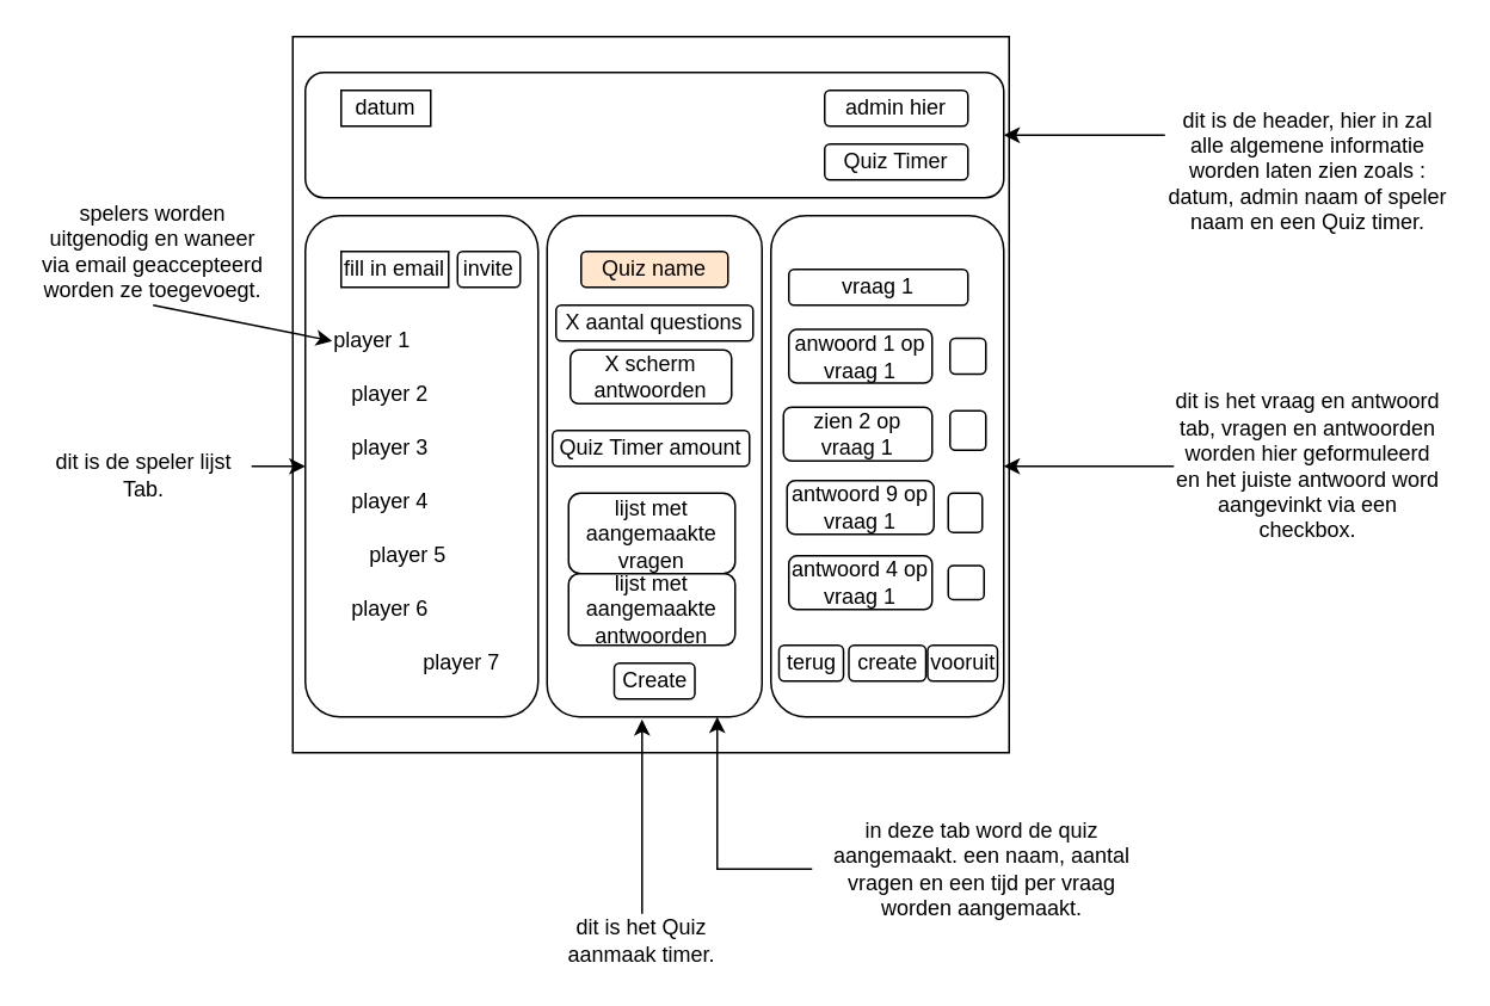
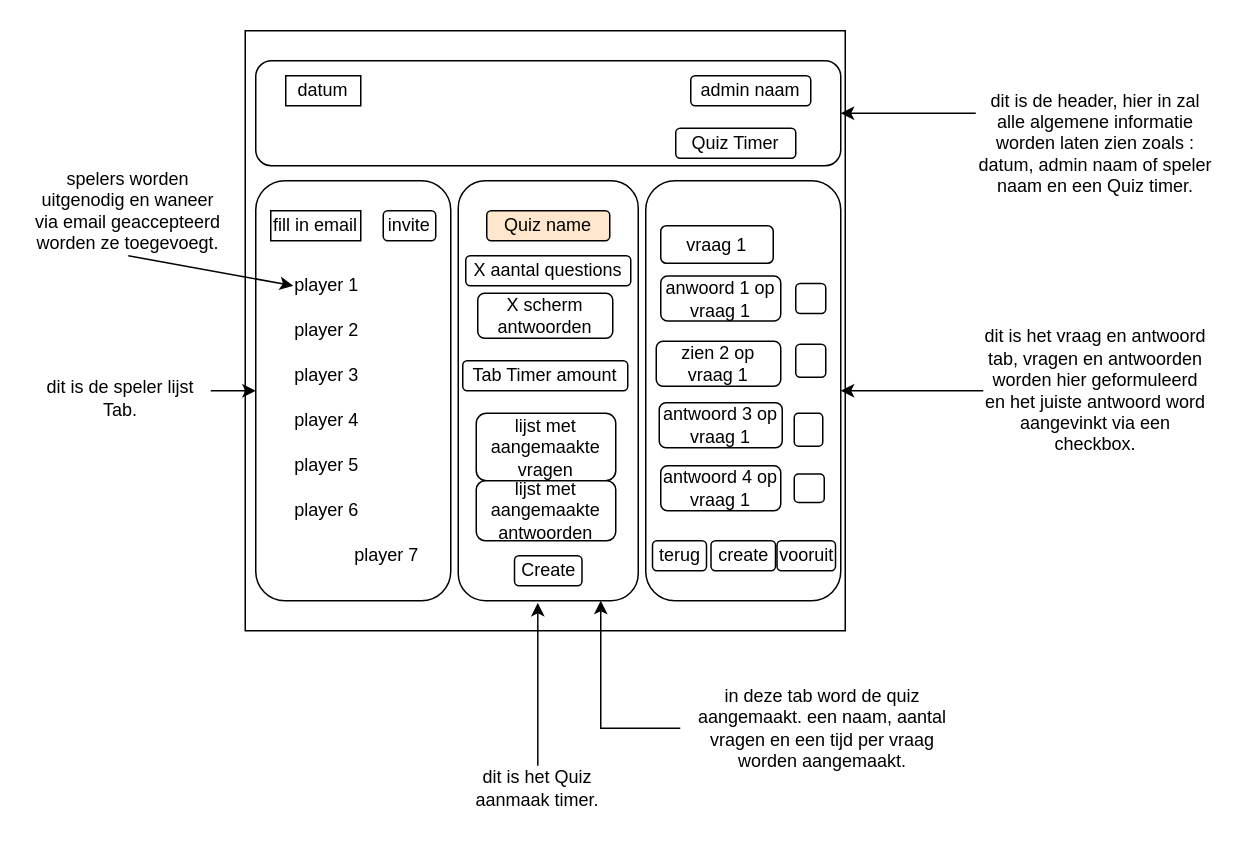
  <mxCell id="0" />
  <mxCell id="1" parent="0" />
  <mxCell id="2" value="" style="whiteSpace=wrap;html=1;aspect=fixed;" vertex="1" parent="1"><mxGeometry x="163" y="20" width="400" height="400" as="geometry" /></mxCell>
  <mxCell id="3" value="" style="rounded=1;whiteSpace=wrap;html=1;" vertex="1" parent="1"><mxGeometry x="170" y="40" width="390" height="70" as="geometry" /></mxCell>
  <mxCell id="4" value="" style="rounded=1;whiteSpace=wrap;html=1;" vertex="1" parent="1"><mxGeometry x="170" y="120" width="130" height="280" as="geometry" /></mxCell>
  <mxCell id="5" value="" style="rounded=1;whiteSpace=wrap;html=1;" vertex="1" parent="1"><mxGeometry x="305" y="120" width="120" height="280" as="geometry" /></mxCell>
  <mxCell id="6" value="" style="rounded=1;whiteSpace=wrap;html=1;" vertex="1" parent="1"><mxGeometry x="430" y="120" width="130" height="280" as="geometry" /></mxCell>
  <mxCell id="7" style="edgeStyle=orthogonalEdgeStyle;rounded=0;orthogonalLoop=1;jettySize=auto;html=1;" edge="1" parent="1" source="8" target="3"><mxGeometry relative="1" as="geometry"><Array as="points"><mxPoint x="620" y="75" /><mxPoint x="620" y="75" /></Array></mxGeometry></mxCell>
  <mxCell id="8" value="dit is de header, hier in zal alle algemene informatie worden laten zien zoals : datum, admin naam of speler naam en een Quiz timer." style="text;html=1;strokeColor=none;fillColor=none;align=center;verticalAlign=middle;whiteSpace=wrap;rounded=0;" vertex="1" parent="1"><mxGeometry x="650" y="58" width="160" height="73" as="geometry" /></mxCell>
  <mxCell id="9" value="Create" style="rounded=1;whiteSpace=wrap;html=1;" vertex="1" parent="1"><mxGeometry x="342.5" y="370" width="45" height="20" as="geometry" /></mxCell>
  <mxCell id="10" value="create" style="rounded=1;whiteSpace=wrap;html=1;" vertex="1" parent="1"><mxGeometry x="473.5" y="360" width="43" height="20" as="geometry" /></mxCell>
  <mxCell id="11" value="datum" style="whiteSpace=wrap;html=1;rounded=0;" vertex="1" parent="1"><mxGeometry x="190" y="50" width="50" height="20" as="geometry" /></mxCell>
- <mxCell id="12" value="admin hier" style="rounded=1;whiteSpace=wrap;html=1;" vertex="1" parent="1"><mxGeometry x="460" y="50" width="80" height="20" as="geometry" /></mxCell>
+ <mxCell id="12" value="admin naam" style="rounded=1;whiteSpace=wrap;html=1;" vertex="1" parent="1"><mxGeometry x="460" y="50" width="80" height="20" as="geometry" /></mxCell>
  <mxCell id="13" style="edgeStyle=orthogonalEdgeStyle;rounded=0;orthogonalLoop=1;jettySize=auto;html=1;" edge="1" parent="1" source="14" target="6"><mxGeometry relative="1" as="geometry" /></mxCell>
  <mxCell id="14" value="dit is het vraag en antwoord tab, vragen en antwoorden worden hier geformuleerd en het juiste antwoord word aangevinkt via een checkbox." style="text;html=1;strokeColor=none;fillColor=none;align=center;verticalAlign=middle;whiteSpace=wrap;rounded=0;" vertex="1" parent="1"><mxGeometry x="655" y="217.5" width="150" height="85" as="geometry" /></mxCell>
  <mxCell id="15" style="edgeStyle=orthogonalEdgeStyle;rounded=0;orthogonalLoop=1;jettySize=auto;html=1;entryX=0.442;entryY=1.005;entryDx=0;entryDy=0;entryPerimeter=0;" edge="1" parent="1" source="16" target="5"><mxGeometry relative="1" as="geometry" /></mxCell>
  <mxCell id="16" value="dit is het Quiz aanmaak timer." style="text;html=1;strokeColor=none;fillColor=none;align=center;verticalAlign=middle;whiteSpace=wrap;rounded=0;" vertex="1" parent="1"><mxGeometry x="303" y="510" width="110" height="30" as="geometry" /></mxCell>
  <mxCell id="17" style="edgeStyle=orthogonalEdgeStyle;rounded=0;orthogonalLoop=1;jettySize=auto;html=1;" edge="1" parent="1" source="18" target="4"><mxGeometry relative="1" as="geometry"><Array as="points"><mxPoint x="150" y="260" /><mxPoint x="150" y="260" /></Array></mxGeometry></mxCell>
  <mxCell id="18" value="dit is de speler lijst Tab." style="text;html=1;strokeColor=none;fillColor=none;align=center;verticalAlign=middle;whiteSpace=wrap;rounded=0;" vertex="1" parent="1"><mxGeometry x="20" y="250" width="120" height="30" as="geometry" /></mxCell>
- <mxCell id="19" value="fill in email" style="rounded=0;whiteSpace=wrap;html=1;" vertex="1" parent="1"><mxGeometry x="190" y="140" width="60" height="20" as="geometry" /></mxCell>
+ <mxCell id="19" value="fill in email" style="rounded=0;whiteSpace=wrap;html=1;" vertex="1" parent="1"><mxGeometry x="180" y="140" width="60" height="20" as="geometry" /></mxCell>
  <mxCell id="20" value="invite" style="rounded=1;whiteSpace=wrap;html=1;" vertex="1" parent="1"><mxGeometry x="255" y="140" width="35" height="20" as="geometry" /></mxCell>
- <mxCell id="21" value="player 1" style="text;html=1;strokeColor=none;fillColor=none;align=center;verticalAlign=middle;whiteSpace=wrap;rounded=0;" vertex="1" parent="1"><mxGeometry x="185" y="180" width="45" height="20" as="geometry" /></mxCell>
+ <mxCell id="21" value="player 1" style="text;html=1;strokeColor=none;fillColor=none;align=center;verticalAlign=middle;whiteSpace=wrap;rounded=0;" vertex="1" parent="1"><mxGeometry x="195" y="180" width="45" height="20" as="geometry" /></mxCell>
  <mxCell id="22" value="player 2" style="text;html=1;strokeColor=none;fillColor=none;align=center;verticalAlign=middle;whiteSpace=wrap;rounded=0;" vertex="1" parent="1"><mxGeometry x="195" y="210" width="45" height="20" as="geometry" /></mxCell>
  <mxCell id="23" value="player 3" style="text;html=1;strokeColor=none;fillColor=none;align=center;verticalAlign=middle;whiteSpace=wrap;rounded=0;" vertex="1" parent="1"><mxGeometry x="195" y="240" width="45" height="20" as="geometry" /></mxCell>
  <mxCell id="24" value="player 4" style="text;html=1;strokeColor=none;fillColor=none;align=center;verticalAlign=middle;whiteSpace=wrap;rounded=0;" vertex="1" parent="1"><mxGeometry x="195" y="270" width="45" height="20" as="geometry" /></mxCell>
- <mxCell id="25" value="player 5" style="text;html=1;strokeColor=none;fillColor=none;align=center;verticalAlign=middle;whiteSpace=wrap;rounded=0;" vertex="1" parent="1"><mxGeometry x="205" y="300" width="45" height="20" as="geometry" /></mxCell>
+ <mxCell id="25" value="player 5" style="text;html=1;strokeColor=none;fillColor=none;align=center;verticalAlign=middle;whiteSpace=wrap;rounded=0;" vertex="1" parent="1"><mxGeometry x="195" y="300" width="45" height="20" as="geometry" /></mxCell>
  <mxCell id="26" value="player 6" style="text;html=1;strokeColor=none;fillColor=none;align=center;verticalAlign=middle;whiteSpace=wrap;rounded=0;" vertex="1" parent="1"><mxGeometry x="195" y="330" width="45" height="20" as="geometry" /></mxCell>
  <mxCell id="27" value="player 7" style="text;html=1;strokeColor=none;fillColor=none;align=center;verticalAlign=middle;whiteSpace=wrap;rounded=0;" vertex="1" parent="1"><mxGeometry x="235" y="360" width="45" height="20" as="geometry" /></mxCell>
  <mxCell id="28" value="Quiz name" style="rounded=1;whiteSpace=wrap;html=1;fillColor=#ffe6cc;" vertex="1" parent="1"><mxGeometry x="324" y="140" width="82" height="20" as="geometry" /></mxCell>
  <mxCell id="29" value="X aantal questions" style="rounded=1;whiteSpace=wrap;html=1;" vertex="1" parent="1"><mxGeometry x="310" y="170" width="110" height="20" as="geometry" /></mxCell>
- <mxCell id="30" value="Quiz Timer amount" style="rounded=1;whiteSpace=wrap;html=1;" vertex="1" parent="1"><mxGeometry x="308" y="240" width="110" height="20" as="geometry" /></mxCell>
- <mxCell id="31" value="Quiz Timer" style="rounded=1;whiteSpace=wrap;html=1;" vertex="1" parent="1"><mxGeometry x="460" y="80" width="80" height="20" as="geometry" /></mxCell>
+ <mxCell id="30" value="Tab Timer amount" style="rounded=1;whiteSpace=wrap;html=1;" vertex="1" parent="1"><mxGeometry x="308" y="240" width="110" height="20" as="geometry" /></mxCell>
+ <mxCell id="31" value="Quiz Timer" style="rounded=1;whiteSpace=wrap;html=1;" vertex="1" parent="1"><mxGeometry x="450" y="85" width="80" height="20" as="geometry" /></mxCell>
  <mxCell id="32" value="spelers worden uitgenodig en waneer via email geaccepteerd worden ze toegevoegt." style="text;html=1;strokeColor=none;fillColor=none;align=center;verticalAlign=middle;whiteSpace=wrap;rounded=0;" vertex="1" parent="1"><mxGeometry x="20" y="110" width="130" height="60" as="geometry" /></mxCell>
  <mxCell id="33" value="" style="endArrow=classic;html=1;exitX=0.5;exitY=1;exitDx=0;exitDy=0;entryX=0;entryY=0.5;entryDx=0;entryDy=0;" edge="1" parent="1" source="32" target="21"><mxGeometry width="50" height="50" relative="1" as="geometry"><mxPoint x="70" y="230" as="sourcePoint" /><mxPoint x="120" y="180" as="targetPoint" /></mxGeometry></mxCell>
  <mxCell id="34" style="edgeStyle=orthogonalEdgeStyle;rounded=0;orthogonalLoop=1;jettySize=auto;html=1;" edge="1" parent="1" source="35" target="5"><mxGeometry relative="1" as="geometry"><Array as="points"><mxPoint x="400" y="485" /></Array></mxGeometry></mxCell>
  <mxCell id="35" value="in deze tab word de quiz aangemaakt. een naam, aantal vragen en een tijd per vraag worden aangemaakt." style="text;html=1;strokeColor=none;fillColor=none;align=center;verticalAlign=middle;whiteSpace=wrap;rounded=0;" vertex="1" parent="1"><mxGeometry x="453" y="445" width="190" height="80" as="geometry" /></mxCell>
- <mxCell id="36" value="vraag 1" style="rounded=1;whiteSpace=wrap;html=1;" vertex="1" parent="1"><mxGeometry x="440" y="150" width="100" height="20" as="geometry" /></mxCell>
+ <mxCell id="36" value="vraag 1" style="rounded=1;whiteSpace=wrap;html=1;" vertex="1" parent="1"><mxGeometry x="440" y="150" width="75" height="25" as="geometry" /></mxCell>
  <mxCell id="37" value="anwoord 1 op vraag 1" style="rounded=1;whiteSpace=wrap;html=1;" vertex="1" parent="1"><mxGeometry x="440" y="183.5" width="80" height="30" as="geometry" /></mxCell>
  <mxCell id="38" value="zien 2 op vraag 1" style="rounded=1;whiteSpace=wrap;html=1;" vertex="1" parent="1"><mxGeometry x="437" y="227" width="83" height="30" as="geometry" /></mxCell>
- <mxCell id="39" value="antwoord 9 op vraag 1" style="rounded=1;whiteSpace=wrap;html=1;" vertex="1" parent="1"><mxGeometry x="439" y="268" width="82" height="30" as="geometry" /></mxCell>
+ <mxCell id="39" value="antwoord 3 op vraag 1" style="rounded=1;whiteSpace=wrap;html=1;" vertex="1" parent="1"><mxGeometry x="439" y="268" width="82" height="30" as="geometry" /></mxCell>
  <mxCell id="40" value="antwoord 4 op vraag 1" style="rounded=1;whiteSpace=wrap;html=1;" vertex="1" parent="1"><mxGeometry x="440" y="310" width="80" height="30" as="geometry" /></mxCell>
  <mxCell id="41" value="X scherm antwoorden" style="rounded=1;whiteSpace=wrap;html=1;" vertex="1" parent="1"><mxGeometry x="318" y="195" width="90" height="30" as="geometry" /></mxCell>
  <mxCell id="42" value="terug" style="rounded=1;whiteSpace=wrap;html=1;" vertex="1" parent="1"><mxGeometry x="434.5" y="360" width="36" height="20" as="geometry" /></mxCell>
  <mxCell id="43" value="vooruit" style="rounded=1;whiteSpace=wrap;html=1;" vertex="1" parent="1"><mxGeometry x="517.5" y="360" width="39" height="20" as="geometry" /></mxCell>
  <mxCell id="44" value="" style="rounded=1;whiteSpace=wrap;html=1;" vertex="1" parent="1"><mxGeometry x="530" y="188.5" width="20" height="20" as="geometry" /></mxCell>
  <mxCell id="45" value="" style="rounded=1;whiteSpace=wrap;html=1;" vertex="1" parent="1"><mxGeometry x="530" y="229" width="20" height="22" as="geometry" /></mxCell>
  <mxCell id="46" value="" style="rounded=1;whiteSpace=wrap;html=1;" vertex="1" parent="1"><mxGeometry x="529" y="275" width="19" height="22" as="geometry" /></mxCell>
  <mxCell id="47" value="" style="rounded=1;whiteSpace=wrap;html=1;" vertex="1" parent="1"><mxGeometry x="529" y="315.5" width="20" height="19" as="geometry" /></mxCell>
  <mxCell id="48" value="lijst met aangemaakte vragen" style="rounded=1;whiteSpace=wrap;html=1;" vertex="1" parent="1"><mxGeometry x="317" y="275" width="93" height="45" as="geometry" /></mxCell>
  <mxCell id="49" value="lijst met aangemaakte antwoorden" style="rounded=1;whiteSpace=wrap;html=1;" vertex="1" parent="1"><mxGeometry x="317" y="320" width="93" height="40" as="geometry" /></mxCell>
